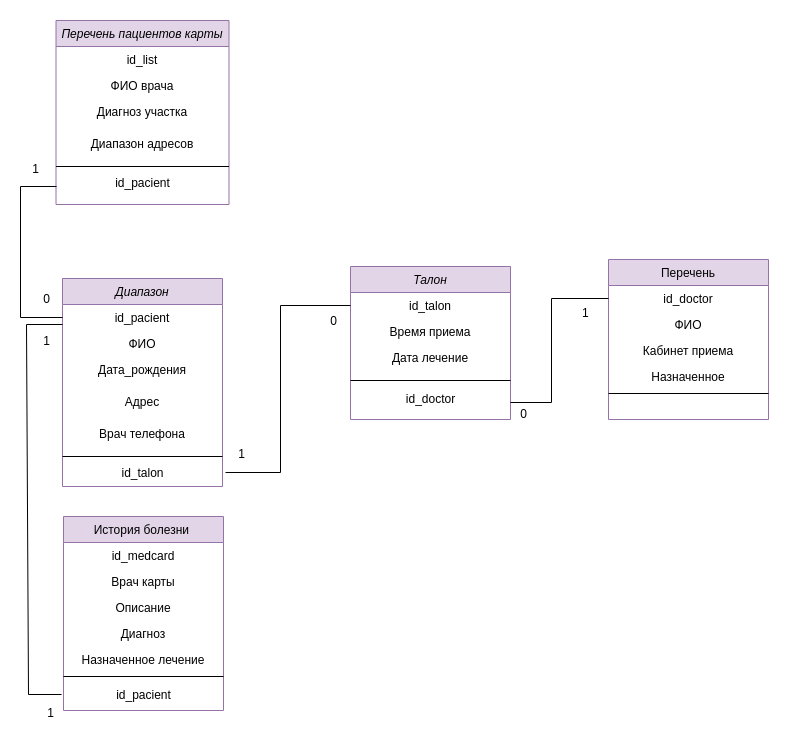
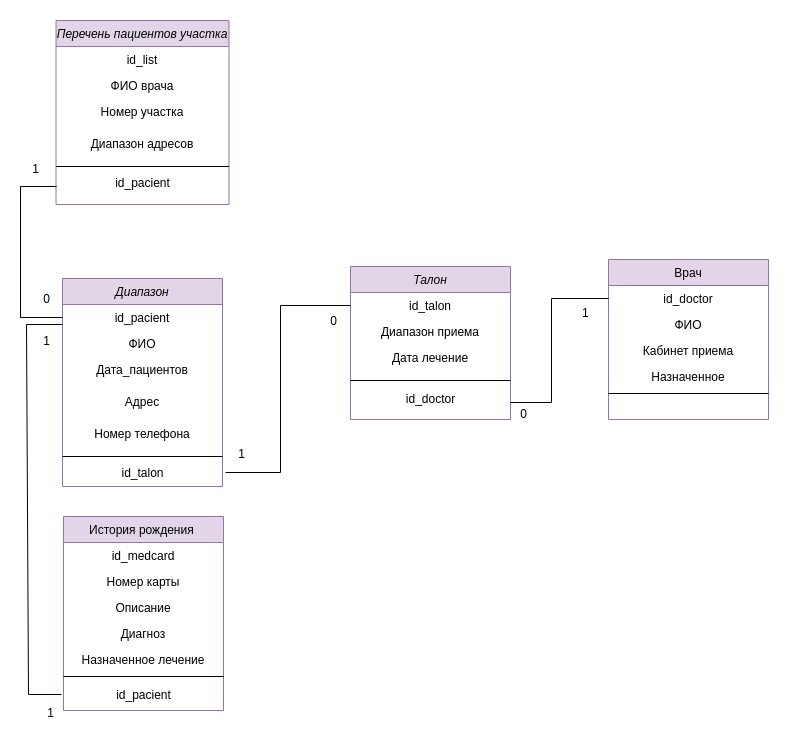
  <mxCell id="0" />
  <mxCell id="1" parent="0" />
  <mxCell id="2" value="Диапазон" style="swimlane;fontStyle=2;align=center;verticalAlign=top;childLayout=stackLayout;horizontal=1;startSize=26;horizontalStack=0;resizeParent=1;resizeLast=0;collapsible=1;marginBottom=0;rounded=0;shadow=0;strokeWidth=1;fillColor=#e1d5e7;strokeColor=#9673a6;" parent="1" vertex="1"><mxGeometry x="62" y="278" width="160" height="208" as="geometry"><mxRectangle x="230" y="140" width="160" height="26" as="alternateBounds" /></mxGeometry></mxCell>
  <mxCell id="3" value="id_pacient" style="text;align=center;verticalAlign=top;spacingLeft=4;spacingRight=4;overflow=hidden;rotatable=0;points=[[0,0.5],[1,0.5]];portConstraint=eastwest;" parent="2" vertex="1"><mxGeometry y="26" width="160" height="26" as="geometry" /></mxCell>
  <mxCell id="4" value="ФИО" style="text;align=center;verticalAlign=top;spacingLeft=4;spacingRight=4;overflow=hidden;rotatable=0;points=[[0,0.5],[1,0.5]];portConstraint=eastwest;rounded=0;shadow=0;html=0;" parent="2" vertex="1"><mxGeometry y="52" width="160" height="26" as="geometry" /></mxCell>
- <mxCell id="5" value="Дата_рождения" style="text;align=center;verticalAlign=top;spacingLeft=4;spacingRight=4;overflow=hidden;rotatable=0;points=[[0,0.5],[1,0.5]];portConstraint=eastwest;rounded=0;shadow=0;html=0;" parent="2" vertex="1"><mxGeometry y="78" width="160" height="32" as="geometry" /></mxCell>
+ <mxCell id="5" value="Дата_пациентов" style="text;align=center;verticalAlign=top;spacingLeft=4;spacingRight=4;overflow=hidden;rotatable=0;points=[[0,0.5],[1,0.5]];portConstraint=eastwest;rounded=0;shadow=0;html=0;" parent="2" vertex="1"><mxGeometry y="78" width="160" height="32" as="geometry" /></mxCell>
  <mxCell id="6" value="Адрес" style="text;align=center;verticalAlign=top;spacingLeft=4;spacingRight=4;overflow=hidden;rotatable=0;points=[[0,0.5],[1,0.5]];portConstraint=eastwest;rounded=0;shadow=0;html=0;" parent="2" vertex="1"><mxGeometry y="110" width="160" height="32" as="geometry" /></mxCell>
- <mxCell id="7" value="Врач телефона" style="text;align=center;verticalAlign=top;spacingLeft=4;spacingRight=4;overflow=hidden;rotatable=0;points=[[0,0.5],[1,0.5]];portConstraint=eastwest;rounded=0;shadow=0;html=0;" parent="2" vertex="1"><mxGeometry y="142" width="160" height="32" as="geometry" /></mxCell>
+ <mxCell id="7" value="Номер телефона" style="text;align=center;verticalAlign=top;spacingLeft=4;spacingRight=4;overflow=hidden;rotatable=0;points=[[0,0.5],[1,0.5]];portConstraint=eastwest;rounded=0;shadow=0;html=0;" parent="2" vertex="1"><mxGeometry y="142" width="160" height="32" as="geometry" /></mxCell>
  <mxCell id="8" value="" style="line;html=1;strokeWidth=1;align=center;verticalAlign=middle;spacingTop=-1;spacingLeft=3;spacingRight=3;rotatable=0;labelPosition=right;points=[];portConstraint=eastwest;labelBorderColor=#B5739D;" parent="2" vertex="1"><mxGeometry y="174" width="160" height="8" as="geometry" /></mxCell>
  <mxCell id="9" value="id_talon" style="text;html=1;align=center;verticalAlign=middle;resizable=0;points=[];autosize=1;strokeColor=none;fillColor=none;" parent="2" vertex="1"><mxGeometry y="182" width="160" height="26" as="geometry" /></mxCell>
- <mxCell id="10" value="История болезни " style="swimlane;fontStyle=0;align=center;verticalAlign=top;childLayout=stackLayout;horizontal=1;startSize=26;horizontalStack=0;resizeParent=1;resizeLast=0;collapsible=1;marginBottom=0;rounded=0;shadow=0;strokeWidth=1;fillColor=#e1d5e7;strokeColor=#9673a6;" parent="1" vertex="1"><mxGeometry x="63" y="516" width="160" height="194" as="geometry"><mxRectangle x="130" y="380" width="160" height="26" as="alternateBounds" /></mxGeometry></mxCell>
+ <mxCell id="10" value="История рождения " style="swimlane;fontStyle=0;align=center;verticalAlign=top;childLayout=stackLayout;horizontal=1;startSize=26;horizontalStack=0;resizeParent=1;resizeLast=0;collapsible=1;marginBottom=0;rounded=0;shadow=0;strokeWidth=1;fillColor=#e1d5e7;strokeColor=#9673a6;" parent="1" vertex="1"><mxGeometry x="63" y="516" width="160" height="194" as="geometry"><mxRectangle x="130" y="380" width="160" height="26" as="alternateBounds" /></mxGeometry></mxCell>
  <mxCell id="11" value="id_medcard" style="text;align=center;verticalAlign=top;spacingLeft=4;spacingRight=4;overflow=hidden;rotatable=0;points=[[0,0.5],[1,0.5]];portConstraint=eastwest;rounded=0;shadow=0;html=0;" parent="10" vertex="1"><mxGeometry y="26" width="160" height="26" as="geometry" /></mxCell>
- <mxCell id="12" value="Врач карты" style="text;align=center;verticalAlign=top;spacingLeft=4;spacingRight=4;overflow=hidden;rotatable=0;points=[[0,0.5],[1,0.5]];portConstraint=eastwest;fontStyle=0" parent="10" vertex="1"><mxGeometry y="52" width="160" height="26" as="geometry" /></mxCell>
+ <mxCell id="12" value="Номер карты" style="text;align=center;verticalAlign=top;spacingLeft=4;spacingRight=4;overflow=hidden;rotatable=0;points=[[0,0.5],[1,0.5]];portConstraint=eastwest;fontStyle=0" parent="10" vertex="1"><mxGeometry y="52" width="160" height="26" as="geometry" /></mxCell>
  <mxCell id="13" value="Описание" style="text;align=center;verticalAlign=top;spacingLeft=4;spacingRight=4;overflow=hidden;rotatable=0;points=[[0,0.5],[1,0.5]];portConstraint=eastwest;" vertex="1" parent="10"><mxGeometry y="78" width="160" height="26" as="geometry" /></mxCell>
  <mxCell id="14" value="Диагноз" style="text;align=center;verticalAlign=top;spacingLeft=4;spacingRight=4;overflow=hidden;rotatable=0;points=[[0,0.5],[1,0.5]];portConstraint=eastwest;" parent="10" vertex="1"><mxGeometry y="104" width="160" height="26" as="geometry" /></mxCell>
  <mxCell id="15" value="Назначенное лечение" style="text;align=center;verticalAlign=top;spacingLeft=4;spacingRight=4;overflow=hidden;rotatable=0;points=[[0,0.5],[1,0.5]];portConstraint=eastwest;" parent="10" vertex="1"><mxGeometry y="130" width="160" height="26" as="geometry" /></mxCell>
  <mxCell id="16" value="" style="line;html=1;strokeWidth=1;align=center;verticalAlign=middle;spacingTop=-1;spacingLeft=3;spacingRight=3;rotatable=0;labelPosition=right;points=[];portConstraint=eastwest;" parent="10" vertex="1"><mxGeometry y="156" width="160" height="8" as="geometry" /></mxCell>
  <mxCell id="17" value="id_pacient" style="text;html=1;align=center;verticalAlign=middle;resizable=0;points=[];autosize=1;strokeColor=none;fillColor=none;" parent="10" vertex="1"><mxGeometry y="164" width="160" height="30" as="geometry" /></mxCell>
- <mxCell id="18" value="Перечень" style="swimlane;fontStyle=0;align=center;verticalAlign=top;childLayout=stackLayout;horizontal=1;startSize=26;horizontalStack=0;resizeParent=1;resizeLast=0;collapsible=1;marginBottom=0;rounded=0;shadow=0;strokeWidth=1;fillColor=#e1d5e7;strokeColor=#9673a6;" parent="1" vertex="1"><mxGeometry x="608" y="259" width="160" height="160" as="geometry"><mxRectangle x="550" y="140" width="160" height="26" as="alternateBounds" /></mxGeometry></mxCell>
+ <mxCell id="18" value="Врач" style="swimlane;fontStyle=0;align=center;verticalAlign=top;childLayout=stackLayout;horizontal=1;startSize=26;horizontalStack=0;resizeParent=1;resizeLast=0;collapsible=1;marginBottom=0;rounded=0;shadow=0;strokeWidth=1;fillColor=#e1d5e7;strokeColor=#9673a6;" parent="1" vertex="1"><mxGeometry x="608" y="259" width="160" height="160" as="geometry"><mxRectangle x="550" y="140" width="160" height="26" as="alternateBounds" /></mxGeometry></mxCell>
  <mxCell id="19" value="id_doctor" style="text;align=center;verticalAlign=top;spacingLeft=4;spacingRight=4;overflow=hidden;rotatable=0;points=[[0,0.5],[1,0.5]];portConstraint=eastwest;" parent="18" vertex="1"><mxGeometry y="26" width="160" height="26" as="geometry" /></mxCell>
  <mxCell id="20" value="ФИО" style="text;align=center;verticalAlign=top;spacingLeft=4;spacingRight=4;overflow=hidden;rotatable=0;points=[[0,0.5],[1,0.5]];portConstraint=eastwest;rounded=0;shadow=0;html=0;" parent="18" vertex="1"><mxGeometry y="52" width="160" height="26" as="geometry" /></mxCell>
  <mxCell id="21" value="Кабинет приема" style="text;align=center;verticalAlign=top;spacingLeft=4;spacingRight=4;overflow=hidden;rotatable=0;points=[[0,0.5],[1,0.5]];portConstraint=eastwest;rounded=0;shadow=0;html=0;" parent="18" vertex="1"><mxGeometry y="78" width="160" height="26" as="geometry" /></mxCell>
  <mxCell id="22" value="Назначенное" style="text;align=center;verticalAlign=top;spacingLeft=4;spacingRight=4;overflow=hidden;rotatable=0;points=[[0,0.5],[1,0.5]];portConstraint=eastwest;rounded=0;shadow=0;html=0;" parent="18" vertex="1"><mxGeometry y="104" width="160" height="26" as="geometry" /></mxCell>
  <mxCell id="23" value="" style="line;html=1;strokeWidth=1;align=center;verticalAlign=middle;spacingTop=-1;spacingLeft=3;spacingRight=3;rotatable=0;labelPosition=right;points=[];portConstraint=eastwest;" parent="18" vertex="1"><mxGeometry y="130" width="160" height="8" as="geometry" /></mxCell>
  <mxCell id="24" value="Талон" style="swimlane;fontStyle=2;align=center;verticalAlign=top;childLayout=stackLayout;horizontal=1;startSize=26;horizontalStack=0;resizeParent=1;resizeLast=0;collapsible=1;marginBottom=0;rounded=0;shadow=0;strokeWidth=1;fillColor=#e1d5e7;strokeColor=#9673a6;" parent="1" vertex="1"><mxGeometry x="350" y="266" width="160" height="153" as="geometry"><mxRectangle x="230" y="140" width="160" height="26" as="alternateBounds" /></mxGeometry></mxCell>
  <mxCell id="25" value="id_talon" style="text;align=center;verticalAlign=top;spacingLeft=4;spacingRight=4;overflow=hidden;rotatable=0;points=[[0,0.5],[1,0.5]];portConstraint=eastwest;" parent="24" vertex="1"><mxGeometry y="26" width="160" height="26" as="geometry" /></mxCell>
- <mxCell id="26" value="Время приема" style="text;align=center;verticalAlign=top;spacingLeft=4;spacingRight=4;overflow=hidden;rotatable=0;points=[[0,0.5],[1,0.5]];portConstraint=eastwest;rounded=0;shadow=0;html=0;" parent="24" vertex="1"><mxGeometry y="52" width="160" height="26" as="geometry" /></mxCell>
+ <mxCell id="26" value="Диапазон приема" style="text;align=center;verticalAlign=top;spacingLeft=4;spacingRight=4;overflow=hidden;rotatable=0;points=[[0,0.5],[1,0.5]];portConstraint=eastwest;rounded=0;shadow=0;html=0;" parent="24" vertex="1"><mxGeometry y="52" width="160" height="26" as="geometry" /></mxCell>
  <mxCell id="27" value="Дата лечение" style="text;align=center;verticalAlign=top;spacingLeft=4;spacingRight=4;overflow=hidden;rotatable=0;points=[[0,0.5],[1,0.5]];portConstraint=eastwest;rounded=0;shadow=0;html=0;" parent="24" vertex="1"><mxGeometry y="78" width="160" height="32" as="geometry" /></mxCell>
  <mxCell id="28" value="" style="line;html=1;strokeWidth=1;align=center;verticalAlign=middle;spacingTop=-1;spacingLeft=3;spacingRight=3;rotatable=0;labelPosition=right;points=[];portConstraint=eastwest;labelBorderColor=#B5739D;" parent="24" vertex="1"><mxGeometry y="110" width="160" height="8" as="geometry" /></mxCell>
  <mxCell id="29" value="id_doctor" style="text;html=1;align=center;verticalAlign=middle;resizable=0;points=[];autosize=1;strokeColor=none;fillColor=none;" parent="24" vertex="1"><mxGeometry y="118" width="160" height="30" as="geometry" /></mxCell>
- <mxCell id="30" value="Перечень пациентов карты" style="swimlane;fontStyle=2;align=center;verticalAlign=top;childLayout=stackLayout;horizontal=1;startSize=26;horizontalStack=0;resizeParent=1;resizeLast=0;collapsible=1;marginBottom=0;rounded=0;shadow=0;strokeWidth=1;fillColor=#e1d5e7;strokeColor=#9673a6;" parent="1" vertex="1"><mxGeometry x="55.5" y="20" width="173" height="184" as="geometry"><mxRectangle x="230" y="140" width="160" height="26" as="alternateBounds" /></mxGeometry></mxCell>
+ <mxCell id="30" value="Перечень пациентов участка" style="swimlane;fontStyle=2;align=center;verticalAlign=top;childLayout=stackLayout;horizontal=1;startSize=26;horizontalStack=0;resizeParent=1;resizeLast=0;collapsible=1;marginBottom=0;rounded=0;shadow=0;strokeWidth=1;fillColor=#e1d5e7;strokeColor=#9673a6;" parent="1" vertex="1"><mxGeometry x="55.5" y="20" width="173" height="184" as="geometry"><mxRectangle x="230" y="140" width="160" height="26" as="alternateBounds" /></mxGeometry></mxCell>
  <mxCell id="31" value="id_list" style="text;align=center;verticalAlign=top;spacingLeft=4;spacingRight=4;overflow=hidden;rotatable=0;points=[[0,0.5],[1,0.5]];portConstraint=eastwest;" parent="30" vertex="1"><mxGeometry y="26" width="173" height="26" as="geometry" /></mxCell>
  <mxCell id="32" value="ФИО врача" style="text;align=center;verticalAlign=top;spacingLeft=4;spacingRight=4;overflow=hidden;rotatable=0;points=[[0,0.5],[1,0.5]];portConstraint=eastwest;rounded=0;shadow=0;html=0;" parent="30" vertex="1"><mxGeometry y="52" width="173" height="26" as="geometry" /></mxCell>
- <mxCell id="33" value="Диагноз участка" style="text;align=center;verticalAlign=top;spacingLeft=4;spacingRight=4;overflow=hidden;rotatable=0;points=[[0,0.5],[1,0.5]];portConstraint=eastwest;rounded=0;shadow=0;html=0;" parent="30" vertex="1"><mxGeometry y="78" width="173" height="32" as="geometry" /></mxCell>
+ <mxCell id="33" value="Номер участка" style="text;align=center;verticalAlign=top;spacingLeft=4;spacingRight=4;overflow=hidden;rotatable=0;points=[[0,0.5],[1,0.5]];portConstraint=eastwest;rounded=0;shadow=0;html=0;" parent="30" vertex="1"><mxGeometry y="78" width="173" height="32" as="geometry" /></mxCell>
  <mxCell id="34" value="Диапазон адресов" style="text;align=center;verticalAlign=top;spacingLeft=4;spacingRight=4;overflow=hidden;rotatable=0;points=[[0,0.5],[1,0.5]];portConstraint=eastwest;rounded=0;shadow=0;html=0;" parent="30" vertex="1"><mxGeometry y="110" width="173" height="32" as="geometry" /></mxCell>
  <mxCell id="35" value="" style="line;html=1;strokeWidth=1;align=center;verticalAlign=middle;spacingTop=-1;spacingLeft=3;spacingRight=3;rotatable=0;labelPosition=right;points=[];portConstraint=eastwest;labelBorderColor=#B5739D;" parent="30" vertex="1"><mxGeometry y="142" width="173" height="8" as="geometry" /></mxCell>
  <mxCell id="36" value="id_pacient" style="text;html=1;align=center;verticalAlign=middle;resizable=0;points=[];autosize=1;strokeColor=none;fillColor=none;" parent="30" vertex="1"><mxGeometry y="150" width="173" height="26" as="geometry" /></mxCell>
  <mxCell id="37" value="" style="endArrow=none;html=1;rounded=0;entryX=0;entryY=0.5;entryDx=0;entryDy=0;exitX=1;exitY=0.6;exitDx=0;exitDy=0;exitPerimeter=0;" parent="1" source="29" target="19" edge="1"><mxGeometry width="50" height="50" relative="1" as="geometry"><mxPoint x="351" y="383" as="sourcePoint" /><mxPoint x="524" y="366" as="targetPoint" /><Array as="points"><mxPoint x="551" y="402" /><mxPoint x="551" y="298" /></Array></mxGeometry></mxCell>
  <mxCell id="38" value="" style="endArrow=none;html=1;rounded=0;exitX=1.019;exitY=0.462;exitDx=0;exitDy=0;exitPerimeter=0;entryX=0;entryY=0.5;entryDx=0;entryDy=0;" parent="1" source="9" target="25" edge="1"><mxGeometry width="50" height="50" relative="1" as="geometry"><mxPoint x="351" y="383" as="sourcePoint" /><mxPoint x="401" y="333" as="targetPoint" /><Array as="points"><mxPoint x="280" y="472" /><mxPoint x="280" y="305" /></Array></mxGeometry></mxCell>
  <mxCell id="39" value="" style="endArrow=none;html=1;rounded=0;exitX=0;exitY=0.5;exitDx=0;exitDy=0;entryX=0.003;entryY=0.615;entryDx=0;entryDy=0;entryPerimeter=0;" parent="1" source="3" target="36" edge="1"><mxGeometry width="50" height="50" relative="1" as="geometry"><mxPoint x="351" y="383" as="sourcePoint" /><mxPoint x="401" y="333" as="targetPoint" /><Array as="points"><mxPoint x="20" y="317" /><mxPoint x="20" y="186" /></Array></mxGeometry></mxCell>
  <mxCell id="40" value="" style="endArrow=none;html=1;rounded=0;exitX=-0.012;exitY=0.467;exitDx=0;exitDy=0;entryX=0.003;entryY=0.615;entryDx=0;entryDy=0;entryPerimeter=0;exitPerimeter=0;" parent="1" source="17" edge="1"><mxGeometry width="50" height="50" relative="1" as="geometry"><mxPoint x="68" y="455.01" as="sourcePoint" /><mxPoint x="62.019" y="324" as="targetPoint" /><Array as="points"><mxPoint x="28" y="694" /><mxPoint x="26" y="324.01" /></Array></mxGeometry></mxCell>
  <mxCell id="41" value="1" style="text;strokeColor=none;fillColor=none;align=left;verticalAlign=middle;spacingLeft=4;spacingRight=4;overflow=hidden;points=[[0,0.5],[1,0.5]];portConstraint=eastwest;rotatable=0;whiteSpace=wrap;html=1;" vertex="1" parent="1"><mxGeometry x="576" y="298" width="21" height="30" as="geometry" /></mxCell>
  <mxCell id="42" value="0" style="text;html=1;align=center;verticalAlign=middle;resizable=0;points=[];autosize=1;strokeColor=none;fillColor=none;" vertex="1" parent="1"><mxGeometry x="510" y="401" width="25" height="26" as="geometry" /></mxCell>
  <mxCell id="43" value="1" style="text;html=1;align=center;verticalAlign=middle;resizable=0;points=[];autosize=1;strokeColor=none;fillColor=none;" vertex="1" parent="1"><mxGeometry x="228.5" y="441" width="25" height="26" as="geometry" /></mxCell>
  <mxCell id="44" value="0" style="text;html=1;align=center;verticalAlign=middle;resizable=0;points=[];autosize=1;strokeColor=none;fillColor=none;" vertex="1" parent="1"><mxGeometry x="320" y="308" width="25" height="26" as="geometry" /></mxCell>
  <mxCell id="45" value="1" style="text;html=1;align=center;verticalAlign=middle;resizable=0;points=[];autosize=1;strokeColor=none;fillColor=none;" vertex="1" parent="1"><mxGeometry x="33" y="328" width="25" height="26" as="geometry" /></mxCell>
  <mxCell id="46" value="1" style="text;html=1;align=center;verticalAlign=middle;resizable=0;points=[];autosize=1;strokeColor=none;fillColor=none;" vertex="1" parent="1"><mxGeometry x="37" y="700" width="25" height="26" as="geometry" /></mxCell>
  <mxCell id="47" value="1" style="text;html=1;align=center;verticalAlign=middle;resizable=0;points=[];autosize=1;strokeColor=none;fillColor=none;" vertex="1" parent="1"><mxGeometry x="22" y="156" width="25" height="26" as="geometry" /></mxCell>
  <mxCell id="48" value="0" style="text;html=1;align=center;verticalAlign=middle;resizable=0;points=[];autosize=1;strokeColor=none;fillColor=none;" vertex="1" parent="1"><mxGeometry x="33" y="286" width="25" height="26" as="geometry" /></mxCell>
